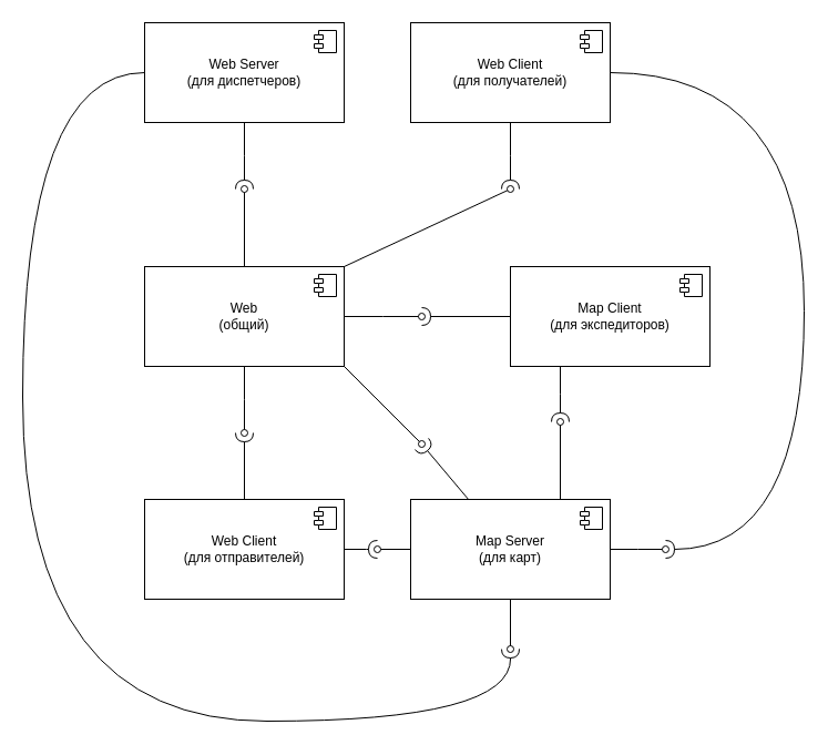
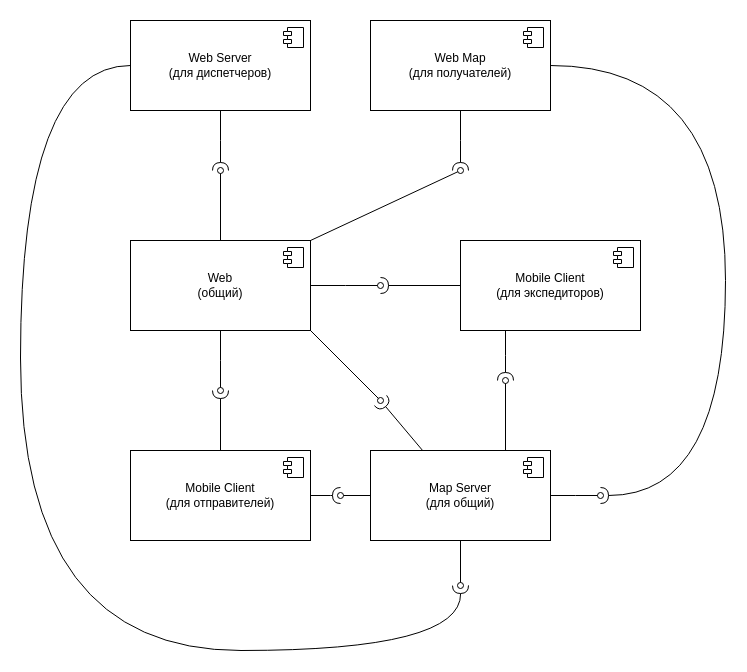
  <mxCell id="0" />
  <mxCell id="1" parent="0" />
  <mxCell id="2" style="rounded=0;orthogonalLoop=1;jettySize=auto;html=1;exitX=1;exitY=0.5;exitDx=0;exitDy=0;endArrow=halfCircle;endFill=0;edgeStyle=orthogonalEdgeStyle;curved=1;" edge="1" parent="1" source="23"><mxGeometry relative="1" as="geometry"><mxPoint x="600" y="495" as="targetPoint" /><mxPoint x="610" y="72.5" as="sourcePoint" /><Array as="points"><mxPoint x="725" y="65" /><mxPoint x="725" y="495" /></Array></mxGeometry></mxCell>
  <mxCell id="3" style="edgeStyle=orthogonalEdgeStyle;rounded=0;orthogonalLoop=1;jettySize=auto;html=1;endArrow=halfCircle;endFill=0;" parent="1" source="5" edge="1"><mxGeometry relative="1" as="geometry"><mxPoint x="380" y="285" as="targetPoint" /></mxGeometry></mxCell>
  <mxCell id="4" style="edgeStyle=orthogonalEdgeStyle;rounded=0;orthogonalLoop=1;jettySize=auto;html=1;exitX=0.25;exitY=1;exitDx=0;exitDy=0;endArrow=halfCircle;endFill=0;" edge="1" parent="1" source="5"><mxGeometry relative="1" as="geometry"><mxPoint x="505" y="380" as="targetPoint" /></mxGeometry></mxCell>
- <mxCell id="5" value="&lt;div&gt;&lt;span style=&quot;background-color: initial;&quot;&gt;Map Client&lt;/span&gt;&lt;/div&gt;&lt;div&gt;&lt;span style=&quot;background-color: initial;&quot;&gt;(для экспедиторов)&lt;/span&gt;&lt;br&gt;&lt;/div&gt;" style="html=1;dropTarget=0;whiteSpace=wrap;" parent="1" vertex="1"><mxGeometry x="460" y="240" width="180" height="90" as="geometry" /></mxCell>
+ <mxCell id="5" value="&lt;div&gt;&lt;span style=&quot;background-color: initial;&quot;&gt;Mobile Client&lt;/span&gt;&lt;/div&gt;&lt;div&gt;&lt;span style=&quot;background-color: initial;&quot;&gt;(для экспедиторов)&lt;/span&gt;&lt;br&gt;&lt;/div&gt;" style="html=1;dropTarget=0;whiteSpace=wrap;" parent="1" vertex="1"><mxGeometry x="460" y="240" width="180" height="90" as="geometry" /></mxCell>
  <mxCell id="6" value="" style="shape=module;jettyWidth=8;jettyHeight=4;" parent="5" vertex="1"><mxGeometry x="1" width="20" height="20" relative="1" as="geometry"><mxPoint x="-27" y="7" as="offset" /></mxGeometry></mxCell>
  <mxCell id="7" style="edgeStyle=orthogonalEdgeStyle;rounded=0;orthogonalLoop=1;jettySize=auto;html=1;endArrow=oval;endFill=0;" parent="1" source="12" edge="1"><mxGeometry relative="1" as="geometry"><mxPoint x="380" y="285" as="targetPoint" /></mxGeometry></mxCell>
  <mxCell id="8" style="edgeStyle=orthogonalEdgeStyle;rounded=0;orthogonalLoop=1;jettySize=auto;html=1;endArrow=oval;endFill=0;" parent="1" source="12" edge="1"><mxGeometry relative="1" as="geometry"><mxPoint x="220" y="390" as="targetPoint" /></mxGeometry></mxCell>
  <mxCell id="9" style="edgeStyle=orthogonalEdgeStyle;rounded=0;orthogonalLoop=1;jettySize=auto;html=1;endArrow=oval;endFill=0;" parent="1" source="12" edge="1"><mxGeometry relative="1" as="geometry"><mxPoint x="220" y="170" as="targetPoint" /></mxGeometry></mxCell>
  <mxCell id="10" style="rounded=0;orthogonalLoop=1;jettySize=auto;html=1;exitX=1;exitY=0;exitDx=0;exitDy=0;endArrow=oval;endFill=0;" parent="1" source="12" edge="1"><mxGeometry relative="1" as="geometry"><mxPoint x="460" y="170" as="targetPoint" /></mxGeometry></mxCell>
  <mxCell id="11" style="rounded=0;orthogonalLoop=1;jettySize=auto;html=1;exitX=1;exitY=1;exitDx=0;exitDy=0;endArrow=oval;endFill=0;" edge="1" parent="1" source="12"><mxGeometry relative="1" as="geometry"><mxPoint x="380" y="400" as="targetPoint" /></mxGeometry></mxCell>
  <mxCell id="12" value="&lt;div&gt;Web&lt;/div&gt;&lt;div&gt;&lt;span style=&quot;background-color: initial;&quot;&gt;(общий)&lt;/span&gt;&lt;br&gt;&lt;/div&gt;" style="html=1;dropTarget=0;whiteSpace=wrap;" parent="1" vertex="1"><mxGeometry x="130" y="240" width="180" height="90" as="geometry" /></mxCell>
  <mxCell id="13" value="" style="shape=module;jettyWidth=8;jettyHeight=4;" parent="12" vertex="1"><mxGeometry x="1" width="20" height="20" relative="1" as="geometry"><mxPoint x="-27" y="7" as="offset" /></mxGeometry></mxCell>
  <mxCell id="14" style="edgeStyle=orthogonalEdgeStyle;rounded=0;orthogonalLoop=1;jettySize=auto;html=1;endArrow=halfCircle;endFill=0;" parent="1" source="16" edge="1"><mxGeometry relative="1" as="geometry"><mxPoint x="220" y="390" as="targetPoint" /></mxGeometry></mxCell>
  <mxCell id="15" style="edgeStyle=orthogonalEdgeStyle;rounded=0;orthogonalLoop=1;jettySize=auto;html=1;endArrow=halfCircle;endFill=0;" edge="1" parent="1" source="16"><mxGeometry relative="1" as="geometry"><mxPoint x="340" y="495" as="targetPoint" /></mxGeometry></mxCell>
- <mxCell id="16" value="&lt;div&gt;Web Client&lt;/div&gt;&lt;div&gt;&lt;span style=&quot;background-color: initial;&quot;&gt;(для отправителей)&lt;/span&gt;&lt;br&gt;&lt;/div&gt;" style="html=1;dropTarget=0;whiteSpace=wrap;" parent="1" vertex="1"><mxGeometry x="130" y="450" width="180" height="90" as="geometry" /></mxCell>
+ <mxCell id="16" value="&lt;div&gt;Mobile Client&lt;/div&gt;&lt;div&gt;&lt;span style=&quot;background-color: initial;&quot;&gt;(для отправителей)&lt;/span&gt;&lt;br&gt;&lt;/div&gt;" style="html=1;dropTarget=0;whiteSpace=wrap;" parent="1" vertex="1"><mxGeometry x="130" y="450" width="180" height="90" as="geometry" /></mxCell>
  <mxCell id="17" value="" style="shape=module;jettyWidth=8;jettyHeight=4;" parent="16" vertex="1"><mxGeometry x="1" width="20" height="20" relative="1" as="geometry"><mxPoint x="-27" y="7" as="offset" /></mxGeometry></mxCell>
  <mxCell id="18" style="edgeStyle=orthogonalEdgeStyle;rounded=0;orthogonalLoop=1;jettySize=auto;html=1;endArrow=halfCircle;endFill=0;" parent="1" source="20" edge="1"><mxGeometry relative="1" as="geometry"><mxPoint x="220" y="170" as="targetPoint" /></mxGeometry></mxCell>
  <mxCell id="19" style="rounded=0;orthogonalLoop=1;jettySize=auto;html=1;exitX=0;exitY=0.5;exitDx=0;exitDy=0;endArrow=halfCircle;endFill=0;edgeStyle=orthogonalEdgeStyle;curved=1;" edge="1" parent="1" source="20"><mxGeometry relative="1" as="geometry"><mxPoint x="460" y="585" as="targetPoint" /><Array as="points"><mxPoint x="20" y="650" /><mxPoint x="461" y="650" /><mxPoint x="461" y="585" /></Array></mxGeometry></mxCell>
  <mxCell id="20" value="&lt;div&gt;Web Server&lt;/div&gt;&lt;div&gt;&lt;span style=&quot;background-color: initial;&quot;&gt;(для диспетчеров)&lt;/span&gt;&lt;br&gt;&lt;/div&gt;" style="html=1;dropTarget=0;whiteSpace=wrap;" parent="1" vertex="1"><mxGeometry x="130" y="20" width="180" height="90" as="geometry" /></mxCell>
  <mxCell id="21" value="" style="shape=module;jettyWidth=8;jettyHeight=4;" parent="20" vertex="1"><mxGeometry x="1" width="20" height="20" relative="1" as="geometry"><mxPoint x="-27" y="7" as="offset" /></mxGeometry></mxCell>
  <mxCell id="22" style="edgeStyle=orthogonalEdgeStyle;rounded=0;orthogonalLoop=1;jettySize=auto;html=1;endArrow=halfCircle;endFill=0;" parent="1" source="23" edge="1"><mxGeometry relative="1" as="geometry"><mxPoint x="460" y="170" as="targetPoint" /></mxGeometry></mxCell>
- <mxCell id="23" value="&lt;div&gt;Web Client&lt;/div&gt;&lt;div&gt;&lt;span style=&quot;background-color: initial;&quot;&gt;(для получателей)&lt;/span&gt;&lt;br&gt;&lt;/div&gt;" style="html=1;dropTarget=0;whiteSpace=wrap;" parent="1" vertex="1"><mxGeometry x="370" y="20" width="180" height="90" as="geometry" /></mxCell>
+ <mxCell id="23" value="&lt;div&gt;Web Map&lt;/div&gt;&lt;div&gt;&lt;span style=&quot;background-color: initial;&quot;&gt;(для получателей)&lt;/span&gt;&lt;br&gt;&lt;/div&gt;" style="html=1;dropTarget=0;whiteSpace=wrap;" parent="1" vertex="1"><mxGeometry x="370" y="20" width="180" height="90" as="geometry" /></mxCell>
  <mxCell id="24" value="" style="shape=module;jettyWidth=8;jettyHeight=4;" parent="23" vertex="1"><mxGeometry x="1" width="20" height="20" relative="1" as="geometry"><mxPoint x="-27" y="7" as="offset" /></mxGeometry></mxCell>
  <mxCell id="25" style="rounded=0;orthogonalLoop=1;jettySize=auto;html=1;endArrow=halfCircle;endFill=0;" edge="1" parent="1" source="30"><mxGeometry relative="1" as="geometry"><mxPoint x="380" y="400" as="targetPoint" /></mxGeometry></mxCell>
  <mxCell id="26" style="edgeStyle=orthogonalEdgeStyle;rounded=0;orthogonalLoop=1;jettySize=auto;html=1;exitX=0;exitY=0.5;exitDx=0;exitDy=0;endArrow=oval;endFill=0;" edge="1" parent="1" source="30"><mxGeometry relative="1" as="geometry"><mxPoint x="340" y="495" as="targetPoint" /></mxGeometry></mxCell>
  <mxCell id="27" style="edgeStyle=orthogonalEdgeStyle;rounded=0;orthogonalLoop=1;jettySize=auto;html=1;exitX=0.75;exitY=0;exitDx=0;exitDy=0;endArrow=oval;endFill=0;" edge="1" parent="1" source="30"><mxGeometry relative="1" as="geometry"><mxPoint x="505" y="380" as="targetPoint" /></mxGeometry></mxCell>
  <mxCell id="28" style="edgeStyle=orthogonalEdgeStyle;rounded=0;orthogonalLoop=1;jettySize=auto;html=1;endArrow=oval;endFill=0;" edge="1" parent="1" source="30"><mxGeometry relative="1" as="geometry"><mxPoint x="600" y="495" as="targetPoint" /></mxGeometry></mxCell>
  <mxCell id="29" style="edgeStyle=orthogonalEdgeStyle;rounded=0;orthogonalLoop=1;jettySize=auto;html=1;exitX=0.5;exitY=1;exitDx=0;exitDy=0;endArrow=oval;endFill=0;" edge="1" parent="1" source="30"><mxGeometry relative="1" as="geometry"><mxPoint x="460" y="585" as="targetPoint" /></mxGeometry></mxCell>
- <mxCell id="30" value="&lt;div&gt;Map Server&lt;/div&gt;&lt;div&gt;&lt;span style=&quot;background-color: initial;&quot;&gt;(для карт)&lt;/span&gt;&lt;br&gt;&lt;/div&gt;" style="html=1;dropTarget=0;whiteSpace=wrap;" vertex="1" parent="1"><mxGeometry x="370" y="450" width="180" height="90" as="geometry" /></mxCell>
+ <mxCell id="30" value="&lt;div&gt;Map Server&lt;/div&gt;&lt;div&gt;&lt;span style=&quot;background-color: initial;&quot;&gt;(для общий)&lt;/span&gt;&lt;br&gt;&lt;/div&gt;" style="html=1;dropTarget=0;whiteSpace=wrap;" vertex="1" parent="1"><mxGeometry x="370" y="450" width="180" height="90" as="geometry" /></mxCell>
  <mxCell id="31" value="" style="shape=module;jettyWidth=8;jettyHeight=4;" vertex="1" parent="30"><mxGeometry x="1" width="20" height="20" relative="1" as="geometry"><mxPoint x="-27" y="7" as="offset" /></mxGeometry></mxCell>
